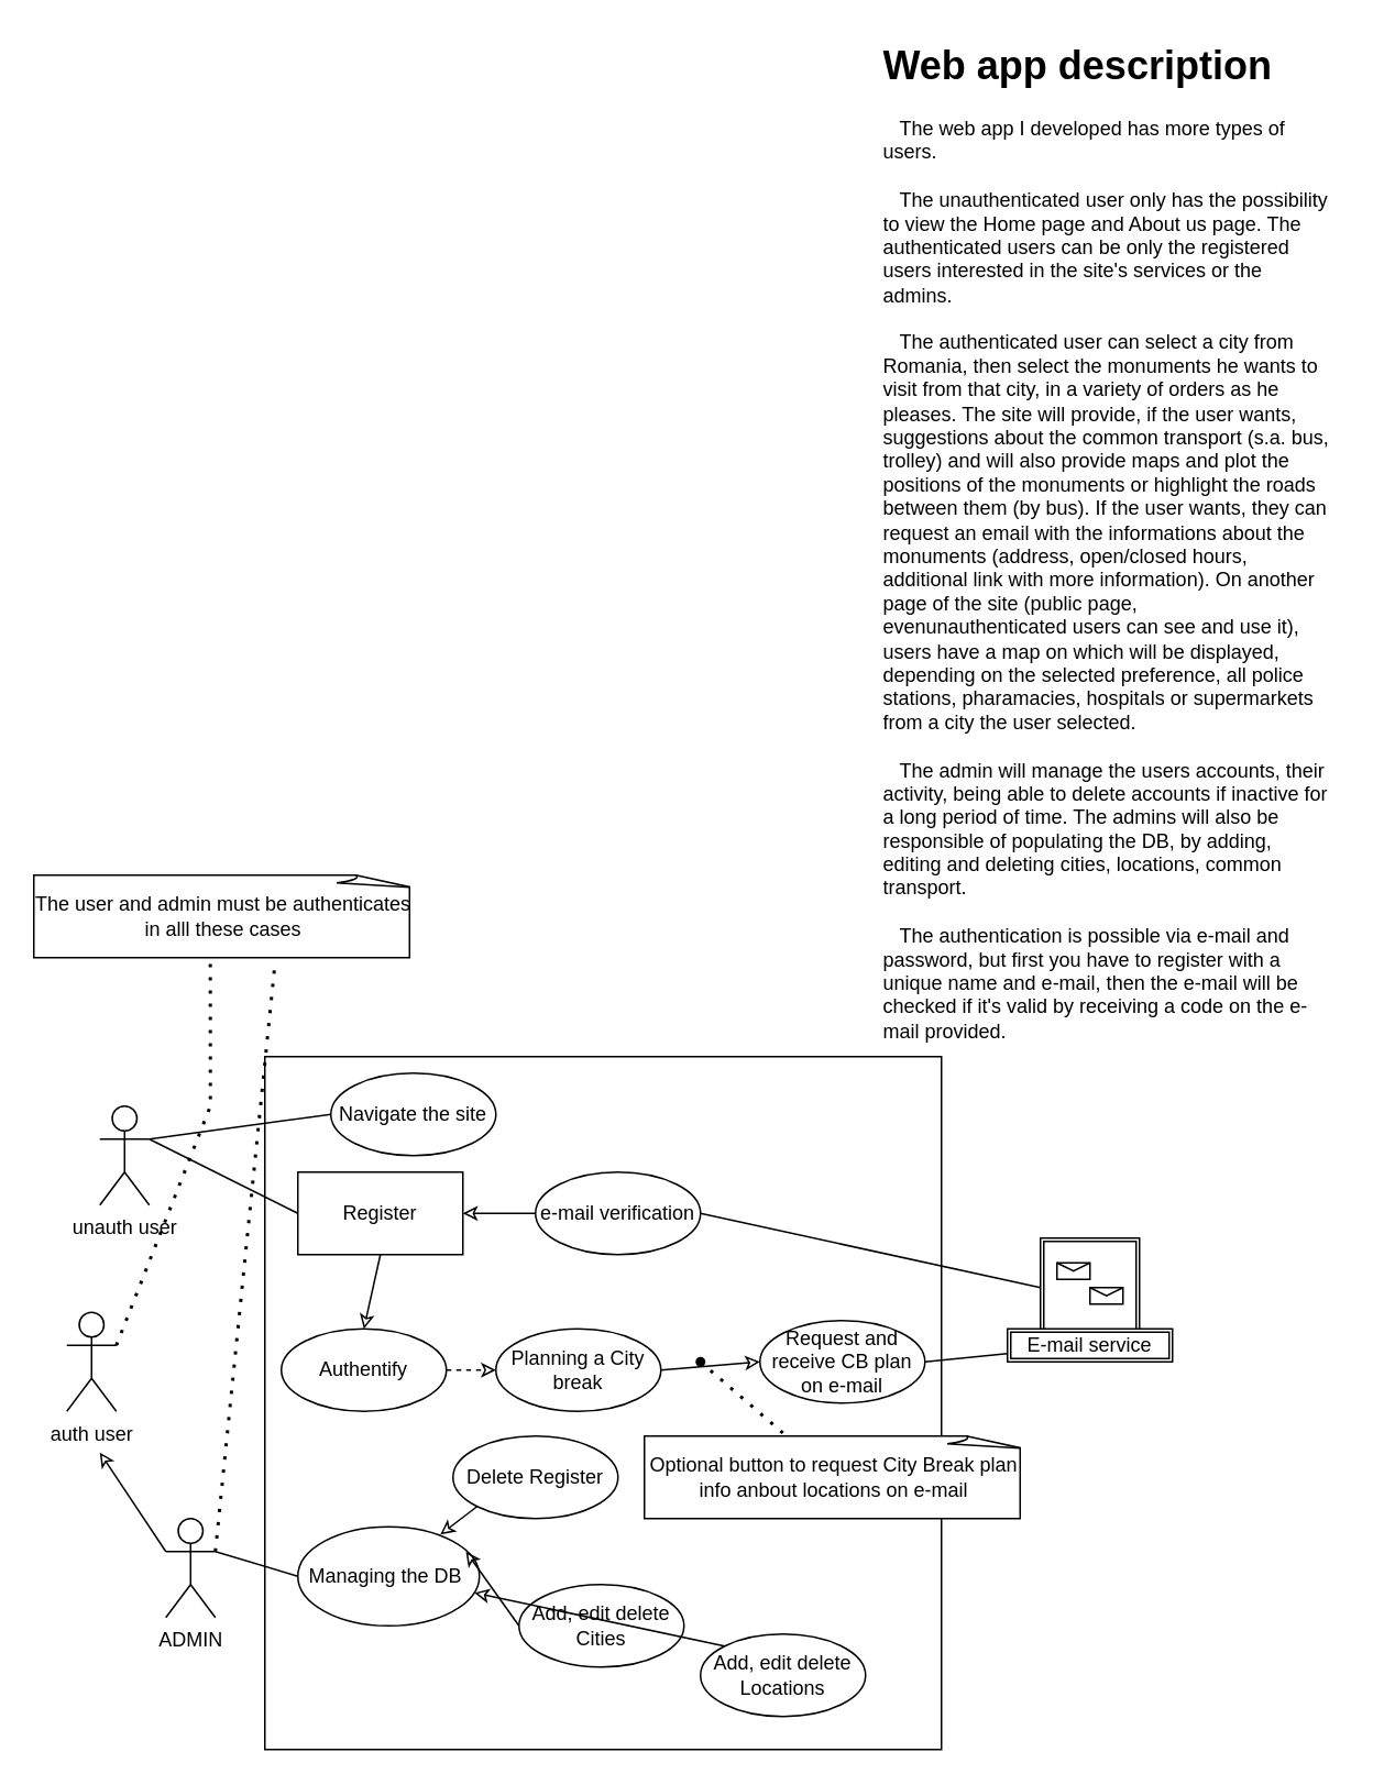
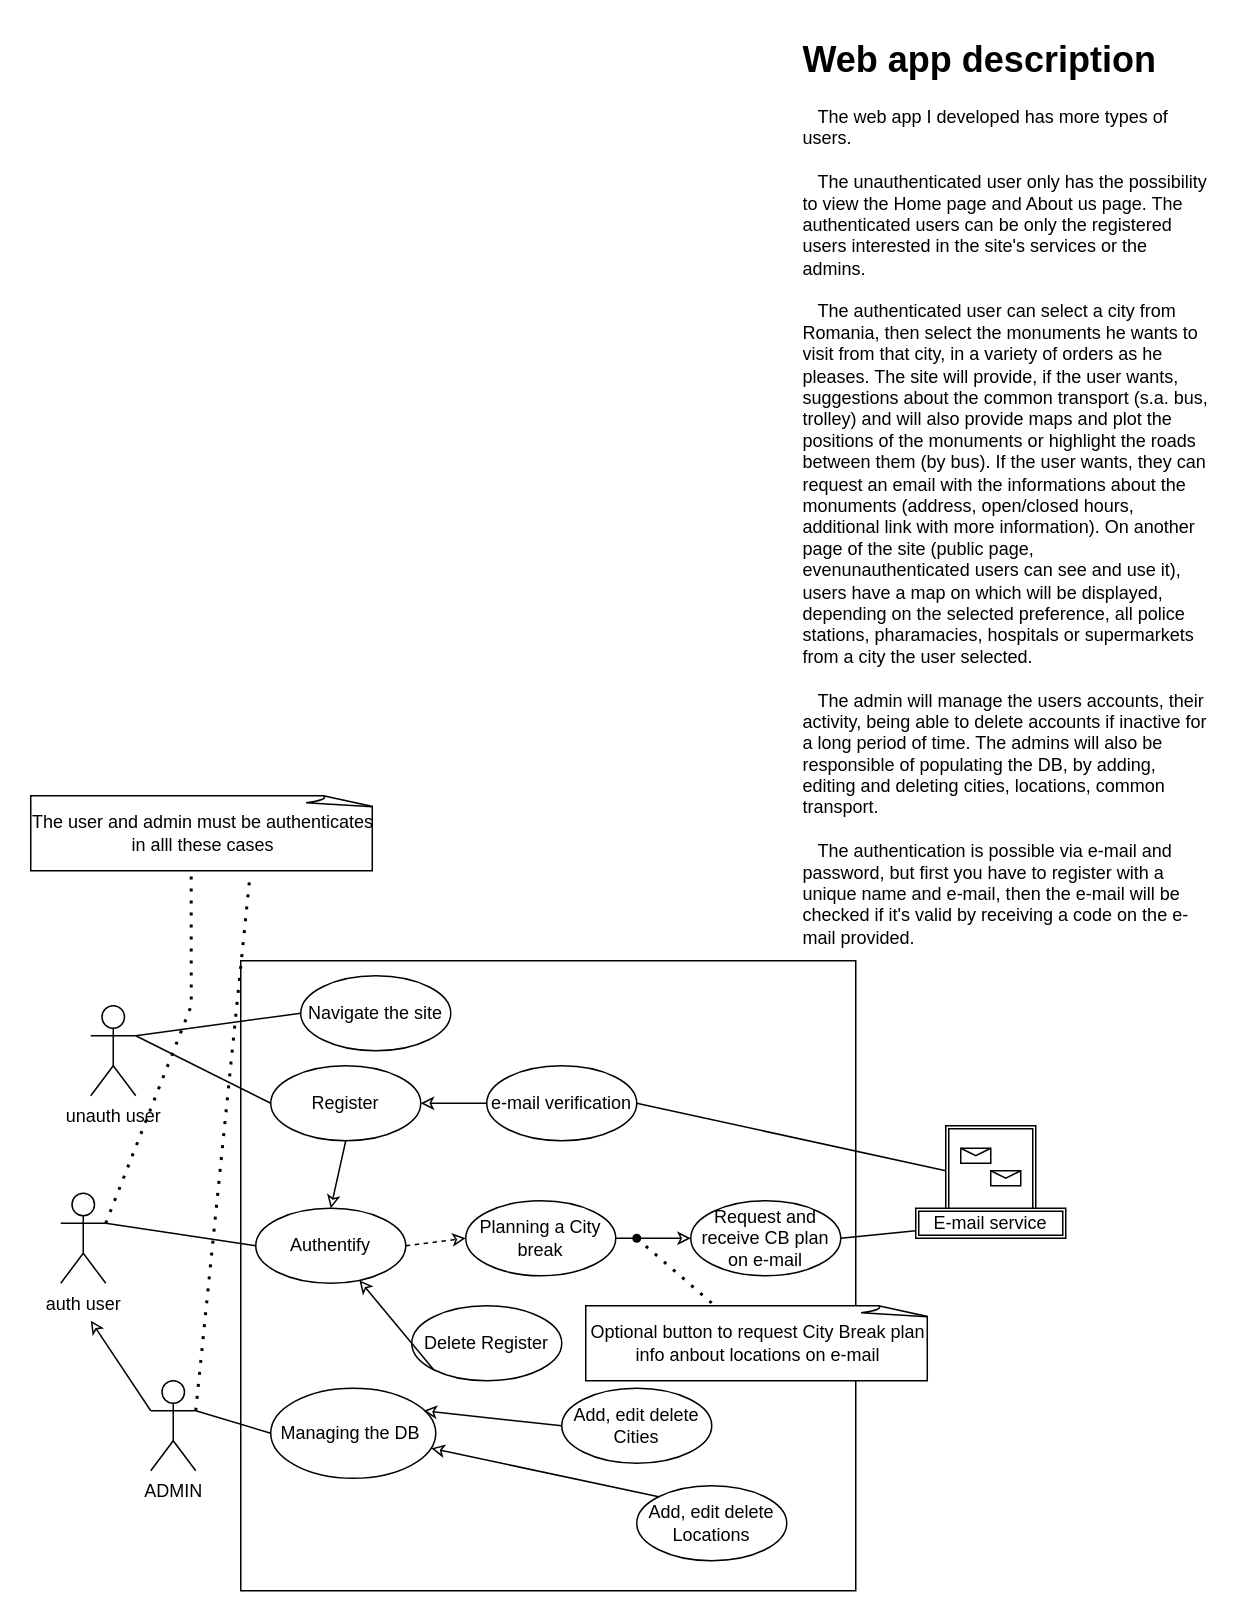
  <mxCell id="0" />
  <mxCell id="1" parent="0" />
  <mxCell id="2" value="&lt;h1&gt;Web app description&lt;/h1&gt;&lt;div&gt;&amp;nbsp; &amp;nbsp;The web app I developed has more types of users.&lt;/div&gt;&lt;div&gt;&lt;br&gt;&lt;/div&gt;&lt;div&gt;&amp;nbsp; &amp;nbsp;The unauthenticated user only has the possibility to view the Home page and About us page. The&amp;nbsp;&lt;/div&gt;authenticated users can be only the registered users interested in the site's services or the admins.&lt;br&gt;&lt;br&gt;&amp;nbsp; &amp;nbsp;The authenticated user can select a city from Romania, then select the monuments he wants to visit from that city, in a variety of orders as he pleases. The site will provide, if the user wants, suggestions about the common transport (s.a. bus, trolley) and will also provide maps and plot the positions of the monuments or highlight the roads between them (by bus). If the user wants, they can request an email with the informations about the monuments (address, open/closed hours, additional link with more information). On another page of the site (public page, evenunauthenticated&amp;nbsp;users can see and use it), users have a map on which will be displayed, depending on the selected preference, all&amp;nbsp;police stations, pharamacies, hospitals or supermarkets from a city the user selected.&lt;br&gt;&lt;br&gt;&lt;div&gt;&amp;nbsp; &amp;nbsp;The admin will manage the users accounts, their activity, being able to delete accounts if inactive for a long period of time. The admins will also be responsible of populating the DB, by adding, editing and deleting cities, locations, common transport.&lt;/div&gt;&lt;div&gt;&lt;br&gt;&lt;/div&gt;&lt;div&gt;&amp;nbsp; &amp;nbsp;The authentication is possible via e-mail and password, but first you have to register with a unique name and e-mail, then the e-mail will be checked if it's valid by receiving a code on the e-mail provided.&amp;nbsp;&lt;/div&gt;&amp;nbsp;&amp;nbsp;" style="text;html=1;strokeColor=none;fillColor=#FFFFFF;spacing=5;spacingTop=-20;whiteSpace=wrap;overflow=hidden;rounded=0;" vertex="1" parent="1"><mxGeometry x="530" y="20" width="280" height="620" as="geometry" /></mxCell>
  <mxCell id="3" value="" style="rounded=0;whiteSpace=wrap;html=1;" vertex="1" parent="1"><mxGeometry x="160" y="640" width="410" height="420" as="geometry" /></mxCell>
  <mxCell id="4" value="unauth user" style="shape=umlActor;verticalLabelPosition=bottom;verticalAlign=top;html=1;outlineConnect=0;" vertex="1" parent="1"><mxGeometry x="60" y="670" width="30" height="60" as="geometry" /></mxCell>
  <mxCell id="5" value="auth user" style="shape=umlActor;verticalLabelPosition=bottom;verticalAlign=top;html=1;outlineConnect=0;" vertex="1" parent="1"><mxGeometry x="40" y="795" width="30" height="60" as="geometry" /></mxCell>
  <mxCell id="6" value="ADMIN" style="shape=umlActor;verticalLabelPosition=bottom;verticalAlign=top;html=1;outlineConnect=0;" vertex="1" parent="1"><mxGeometry x="100" y="920" width="30" height="60" as="geometry" /></mxCell>
  <mxCell id="7" value="The user and admin must be authenticates in alll these cases" style="whiteSpace=wrap;html=1;shape=mxgraph.basic.document" vertex="1" parent="1"><mxGeometry x="20" y="530" width="230" height="50" as="geometry" /></mxCell>
  <mxCell id="8" value="" style="endArrow=none;dashed=1;html=1;dashPattern=1 3;strokeWidth=2;rounded=0;entryX=0.465;entryY=0.973;entryDx=0;entryDy=0;entryPerimeter=0;exitX=1;exitY=0.333;exitDx=0;exitDy=0;exitPerimeter=0;" edge="1" parent="1" source="5" target="7"><mxGeometry width="50" height="50" relative="1" as="geometry"><mxPoint x="90" y="640" as="sourcePoint" /><mxPoint x="140" y="590" as="targetPoint" /><Array as="points"><mxPoint x="127" y="670" /></Array></mxGeometry></mxCell>
  <mxCell id="9" value="" style="endArrow=none;dashed=1;html=1;dashPattern=1 3;strokeWidth=2;rounded=0;entryX=0.636;entryY=1.04;entryDx=0;entryDy=0;entryPerimeter=0;exitX=1;exitY=0.333;exitDx=0;exitDy=0;exitPerimeter=0;" edge="1" parent="1" source="6" target="7"><mxGeometry width="50" height="50" relative="1" as="geometry"><mxPoint x="400" y="700" as="sourcePoint" /><mxPoint x="450" y="650" as="targetPoint" /></mxGeometry></mxCell>
  <mxCell id="10" value="Authentify" style="ellipse;whiteSpace=wrap;html=1;" vertex="1" parent="1"><mxGeometry x="170" y="805" width="100" height="50" as="geometry" /></mxCell>
- <mxCell id="11" value="Planning a City break" style="ellipse;whiteSpace=wrap;html=1;" vertex="1" parent="1"><mxGeometry x="300" y="805" width="100" height="50" as="geometry" /></mxCell>
+ <mxCell id="11" value="Planning a City break" style="ellipse;whiteSpace=wrap;html=1;" vertex="1" parent="1"><mxGeometry x="310" y="800" width="100" height="50" as="geometry" /></mxCell>
  <mxCell id="12" value="e-mail verification" style="ellipse;whiteSpace=wrap;html=1;" vertex="1" parent="1"><mxGeometry x="324" y="710" width="100" height="50" as="geometry" /></mxCell>
  <mxCell id="13" value="" style="endArrow=classic;html=1;rounded=0;endFill=0;exitX=0;exitY=0.5;exitDx=0;exitDy=0;entryX=1;entryY=0.5;entryDx=0;entryDy=0;" edge="1" parent="1" source="12" target="18"><mxGeometry width="50" height="50" relative="1" as="geometry"><mxPoint x="400" y="860" as="sourcePoint" /><mxPoint x="450" y="810" as="targetPoint" /></mxGeometry></mxCell>
  <mxCell id="14" value="" style="shape=ext;double=1;whiteSpace=wrap;html=1;aspect=fixed;" vertex="1" parent="1"><mxGeometry x="630" y="750" width="60" height="60" as="geometry" /></mxCell>
  <mxCell id="15" value="E-mail service" style="shape=ext;double=1;rounded=0;whiteSpace=wrap;html=1;" vertex="1" parent="1"><mxGeometry x="610" y="805" width="100" height="20" as="geometry" /></mxCell>
  <mxCell id="16" value="" style="endArrow=none;html=1;rounded=0;exitX=1;exitY=0.5;exitDx=0;exitDy=0;entryX=0;entryY=0.5;entryDx=0;entryDy=0;" edge="1" parent="1" source="12" target="14"><mxGeometry width="50" height="50" relative="1" as="geometry"><mxPoint x="390" y="860" as="sourcePoint" /><mxPoint x="440" y="810" as="targetPoint" /></mxGeometry></mxCell>
- <mxCell id="18" value="Register" style="whiteSpace=wrap;html=1;rounded=0;" vertex="1" parent="1"><mxGeometry x="180" y="710" width="100" height="50" as="geometry" /></mxCell>
+ <mxCell id="17" value="" style="endArrow=none;html=1;rounded=0;exitX=1;exitY=0.333;exitDx=0;exitDy=0;exitPerimeter=0;entryX=0;entryY=0.5;entryDx=0;entryDy=0;" edge="1" parent="1" source="5" target="10"><mxGeometry width="50" height="50" relative="1" as="geometry"><mxPoint x="390" y="860" as="sourcePoint" /><mxPoint x="440" y="810" as="targetPoint" /></mxGeometry></mxCell>
+ <mxCell id="18" value="Register" style="ellipse;whiteSpace=wrap;html=1;" vertex="1" parent="1"><mxGeometry x="180" y="710" width="100" height="50" as="geometry" /></mxCell>
  <mxCell id="19" value="Navigate the site" style="ellipse;whiteSpace=wrap;html=1;" vertex="1" parent="1"><mxGeometry x="200" y="650" width="100" height="50" as="geometry" /></mxCell>
  <mxCell id="20" value="" style="endArrow=none;html=1;rounded=0;exitX=1;exitY=0.333;exitDx=0;exitDy=0;exitPerimeter=0;entryX=0;entryY=0.5;entryDx=0;entryDy=0;" edge="1" parent="1" source="4" target="19"><mxGeometry width="50" height="50" relative="1" as="geometry"><mxPoint x="390" y="860" as="sourcePoint" /><mxPoint x="440" y="810" as="targetPoint" /></mxGeometry></mxCell>
  <mxCell id="21" value="" style="endArrow=none;html=1;rounded=0;entryX=0;entryY=0.5;entryDx=0;entryDy=0;exitX=1;exitY=0.333;exitDx=0;exitDy=0;exitPerimeter=0;" edge="1" parent="1" source="4" target="18"><mxGeometry width="50" height="50" relative="1" as="geometry"><mxPoint x="90" y="700" as="sourcePoint" /><mxPoint x="440" y="810" as="targetPoint" /></mxGeometry></mxCell>
  <mxCell id="22" value="" style="endArrow=classic;html=1;rounded=0;endFill=0;exitX=0.5;exitY=1;exitDx=0;exitDy=0;entryX=0.5;entryY=0;entryDx=0;entryDy=0;" edge="1" parent="1" source="18" target="10"><mxGeometry width="50" height="50" relative="1" as="geometry"><mxPoint x="300" y="805" as="sourcePoint" /><mxPoint x="265" y="822" as="targetPoint" /></mxGeometry></mxCell>
  <mxCell id="23" value="Request and receive CB plan on e-mail" style="ellipse;whiteSpace=wrap;html=1;" vertex="1" parent="1"><mxGeometry x="460" y="800" width="100" height="50" as="geometry" /></mxCell>
  <mxCell id="24" value="" style="endArrow=classic;html=1;rounded=0;endFill=0;exitX=1;exitY=0.5;exitDx=0;exitDy=0;entryX=0;entryY=0.5;entryDx=0;entryDy=0;dashed=1;" edge="1" parent="1" source="10" target="11"><mxGeometry width="50" height="50" relative="1" as="geometry"><mxPoint x="310" y="790" as="sourcePoint" /><mxPoint x="255" y="848" as="targetPoint" /></mxGeometry></mxCell>
  <mxCell id="25" value="" style="endArrow=classic;html=1;rounded=0;endFill=0;exitX=1;exitY=0.5;exitDx=0;exitDy=0;entryX=0;entryY=0.5;entryDx=0;entryDy=0;movable=0;resizable=0;rotatable=0;deletable=0;editable=0;locked=1;connectable=0;" edge="1" parent="1" source="11" target="23"><mxGeometry width="50" height="50" relative="1" as="geometry"><mxPoint x="265" y="858" as="sourcePoint" /><mxPoint x="305" y="872" as="targetPoint" /></mxGeometry></mxCell>
  <mxCell id="26" value="" style="endArrow=none;html=1;rounded=0;exitX=1;exitY=0.5;exitDx=0;exitDy=0;" edge="1" parent="1" source="23"><mxGeometry width="50" height="50" relative="1" as="geometry"><mxPoint x="390" y="840" as="sourcePoint" /><mxPoint x="610" y="820" as="targetPoint" /></mxGeometry></mxCell>
  <mxCell id="27" value="" style="shape=waypoint;sketch=0;fillStyle=solid;size=6;pointerEvents=1;points=[];fillColor=none;resizable=0;rotatable=0;perimeter=centerPerimeter;snapToPoint=1;" vertex="1" parent="1"><mxGeometry x="414" y="815" width="20" height="20" as="geometry" /></mxCell>
  <mxCell id="28" value="Optional button to request City Break plan info anbout locations on e-mail" style="whiteSpace=wrap;html=1;shape=mxgraph.basic.document" vertex="1" parent="1"><mxGeometry x="390" y="870" width="230" height="50" as="geometry" /></mxCell>
  <mxCell id="29" value="" style="endArrow=none;dashed=1;html=1;dashPattern=1 3;strokeWidth=2;rounded=0;exitX=0.25;exitY=0.998;exitDx=0;exitDy=0;exitPerimeter=0;" edge="1" parent="1" source="27" target="28"><mxGeometry width="50" height="50" relative="1" as="geometry"><mxPoint x="390" y="990" as="sourcePoint" /><mxPoint x="440" y="940" as="targetPoint" /></mxGeometry></mxCell>
  <mxCell id="30" value="" style="endArrow=classic;html=1;rounded=0;endFill=0;exitX=0;exitY=0.333;exitDx=0;exitDy=0;exitPerimeter=0;" edge="1" parent="1" source="6"><mxGeometry width="50" height="50" relative="1" as="geometry"><mxPoint x="230" y="780" as="sourcePoint" /><mxPoint x="60" y="880" as="targetPoint" /></mxGeometry></mxCell>
  <mxCell id="31" value="" style="shape=message;html=1;html=1;outlineConnect=0;labelPosition=center;verticalLabelPosition=bottom;align=center;verticalAlign=top;" vertex="1" parent="1"><mxGeometry x="640" y="765" width="20" height="10" as="geometry" /></mxCell>
  <mxCell id="32" value="" style="shape=message;html=1;html=1;outlineConnect=0;labelPosition=center;verticalLabelPosition=bottom;align=center;verticalAlign=top;" vertex="1" parent="1"><mxGeometry x="660" y="780" width="20" height="10" as="geometry" /></mxCell>
  <mxCell id="33" value="Managing the DB&amp;nbsp;" style="ellipse;whiteSpace=wrap;html=1;" vertex="1" parent="1"><mxGeometry x="180" y="925" width="110" height="60" as="geometry" /></mxCell>
- <mxCell id="34" value="Add, edit delete Cities" style="ellipse;whiteSpace=wrap;html=1;" vertex="1" parent="1"><mxGeometry x="314" y="960" width="100" height="50" as="geometry" /></mxCell>
+ <mxCell id="34" value="Add, edit delete Cities" style="ellipse;whiteSpace=wrap;html=1;" vertex="1" parent="1"><mxGeometry x="374" y="925" width="100" height="50" as="geometry" /></mxCell>
  <mxCell id="35" value="Add, edit delete Locations" style="ellipse;whiteSpace=wrap;html=1;" vertex="1" parent="1"><mxGeometry x="424" y="990" width="100" height="50" as="geometry" /></mxCell>
  <mxCell id="36" value="" style="endArrow=none;html=1;rounded=0;exitX=1;exitY=0.333;exitDx=0;exitDy=0;exitPerimeter=0;entryX=0;entryY=0.5;entryDx=0;entryDy=0;" edge="1" parent="1" source="6" target="33"><mxGeometry width="50" height="50" relative="1" as="geometry"><mxPoint x="390" y="900" as="sourcePoint" /><mxPoint x="440" y="850" as="targetPoint" /></mxGeometry></mxCell>
  <mxCell id="37" value="" style="endArrow=classic;html=1;rounded=0;endFill=0;exitX=0;exitY=0;exitDx=0;exitDy=0;entryX=0.973;entryY=0.667;entryDx=0;entryDy=0;entryPerimeter=0;" edge="1" parent="1" source="35" target="33"><mxGeometry width="50" height="50" relative="1" as="geometry"><mxPoint x="314" y="1038" as="sourcePoint" /><mxPoint x="277" y="1006" as="targetPoint" /></mxGeometry></mxCell>
  <mxCell id="38" value="" style="endArrow=classic;html=1;rounded=0;endFill=0;exitX=0;exitY=0.5;exitDx=0;exitDy=0;entryX=0.926;entryY=0.25;entryDx=0;entryDy=0;entryPerimeter=0;" edge="1" parent="1" source="34" target="33"><mxGeometry width="50" height="50" relative="1" as="geometry"><mxPoint x="324" y="1048" as="sourcePoint" /><mxPoint x="287" y="1016" as="targetPoint" /></mxGeometry></mxCell>
  <mxCell id="39" value="Delete Register" style="ellipse;whiteSpace=wrap;html=1;" vertex="1" parent="1"><mxGeometry x="274" y="870" width="100" height="50" as="geometry" /></mxCell>
- <mxCell id="40" value="" style="endArrow=classic;html=1;rounded=0;endFill=0;exitX=0;exitY=1;exitDx=0;exitDy=0;entryX=0.785;entryY=0.078;entryDx=0;entryDy=0;entryPerimeter=0;" edge="1" parent="1" source="39" target="33"><mxGeometry width="50" height="50" relative="1" as="geometry"><mxPoint x="384" y="960" as="sourcePoint" /><mxPoint x="270" y="930" as="targetPoint" /></mxGeometry></mxCell>
+ <mxCell id="40" value="" style="endArrow=classic;html=1;rounded=0;endFill=0;exitX=0;exitY=1;exitDx=0;exitDy=0;" edge="1" parent="1" source="39" target="10"><mxGeometry width="50" height="50" relative="1" as="geometry"><mxPoint x="384" y="960" as="sourcePoint" /><mxPoint x="270" y="930" as="targetPoint" /></mxGeometry></mxCell>
